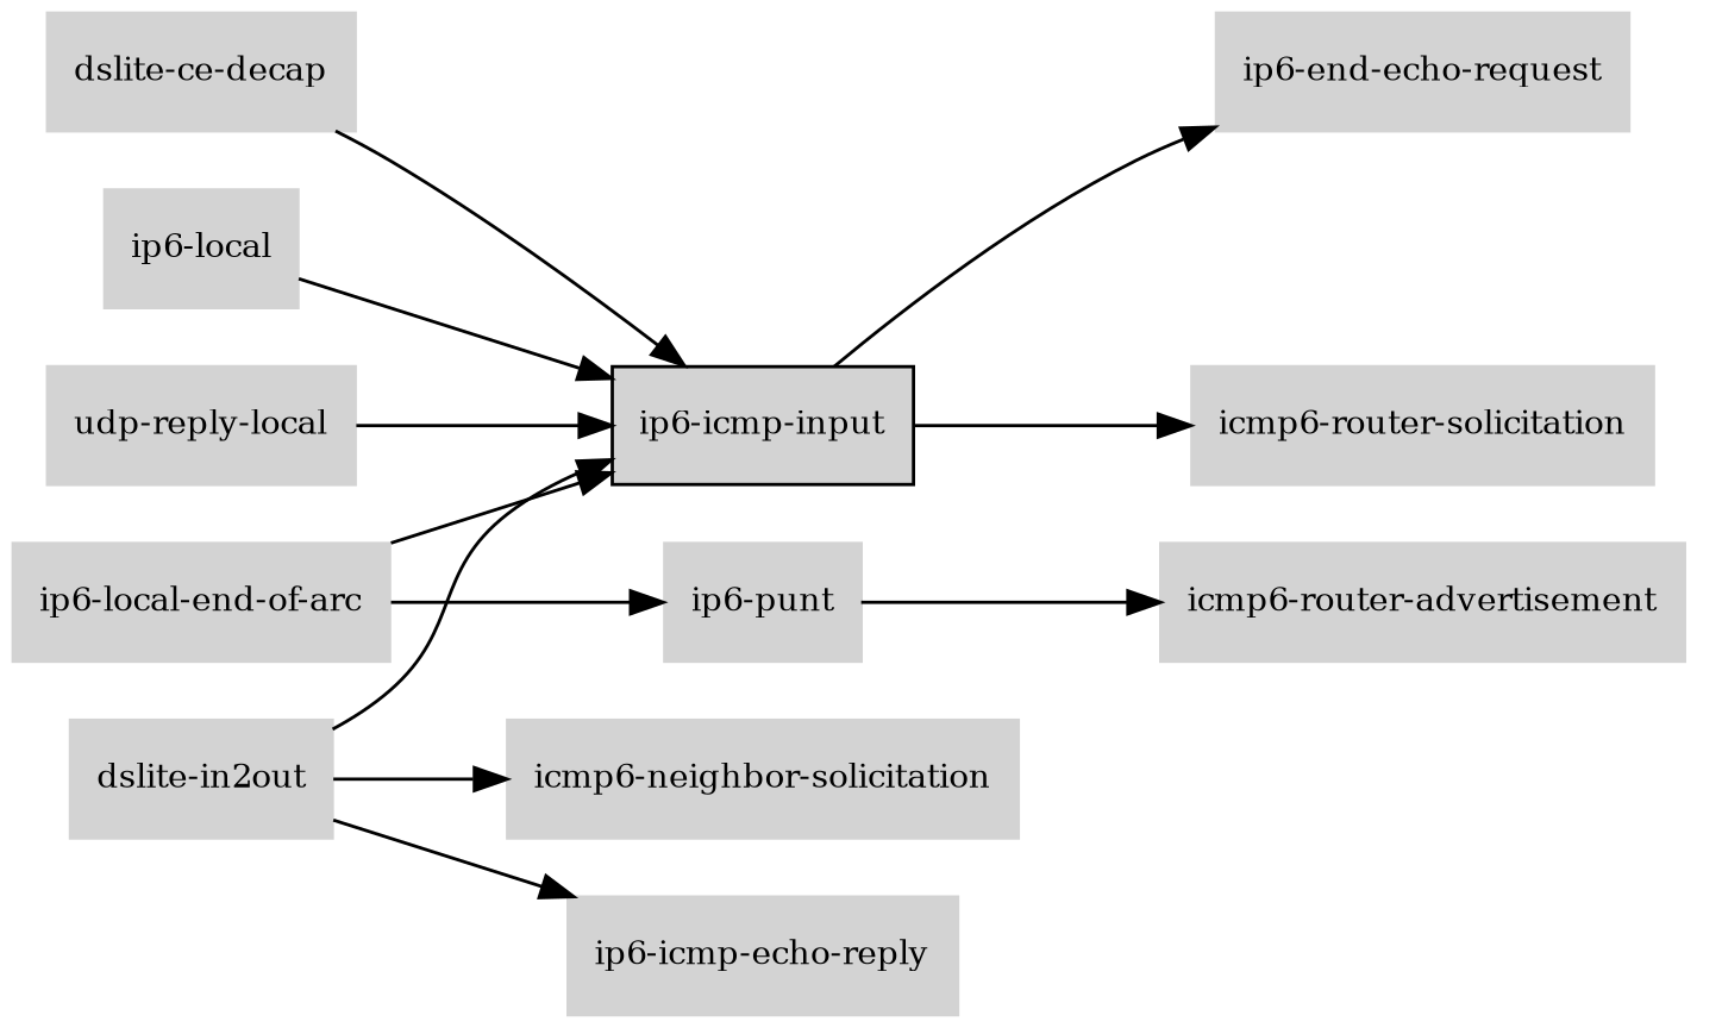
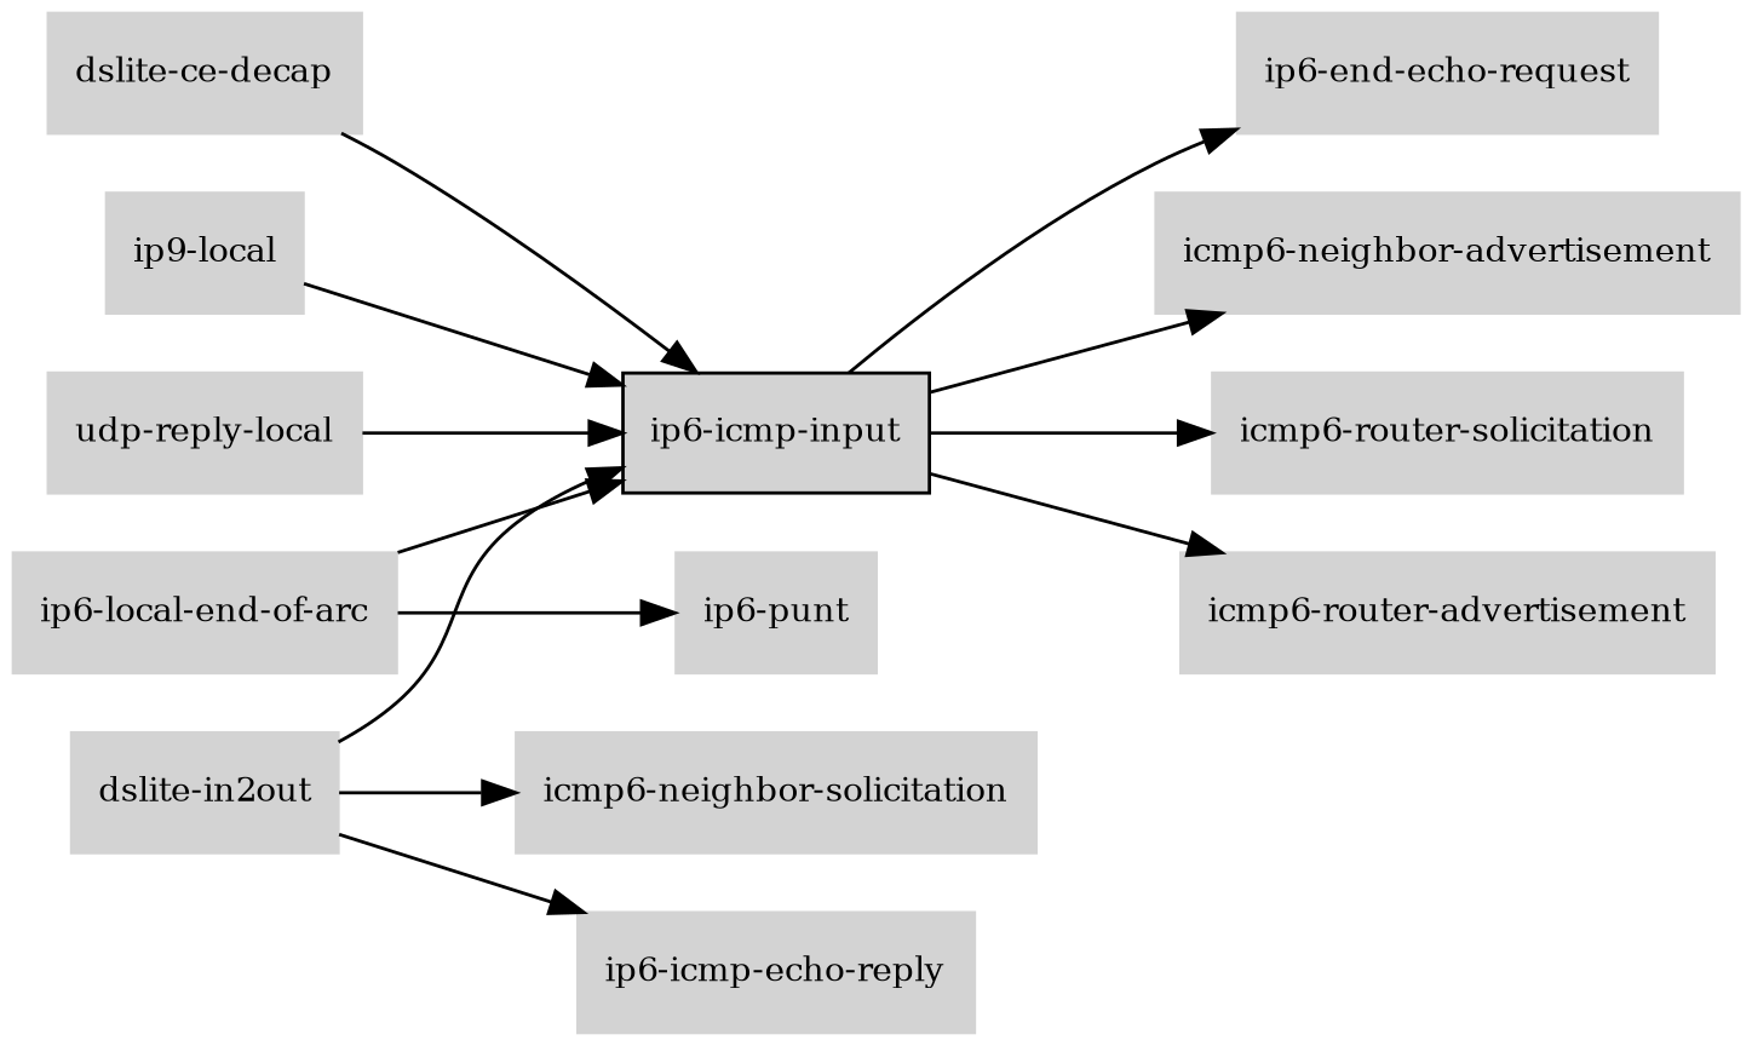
  digraph {
    rankdir=LR
    node [color=lightgray fillcolor=lightgray fontcolor=black fontsize=10 shape=box style=filled]
    edge [fontsize=8]
    "ip6-icmp-input" [color=black]
    n2 [label="ip6-end-echo-request"]
+   "icmp6-neighbor-advertisement"
    "icmp6-router-solicitation"
    "icmp6-router-advertisement"
    "dslite-ce-decap"
    "dslite-in2out"
    "icmp6-neighbor-solicitation"
    "ip6-icmp-echo-reply"
-   "ip6-local"
+   "ip6-local" [label="ip9-local"]
    "ip6-local-end-of-arc"
    "ip6-punt"
    n13 [label="udp-reply-local"]
    "ip6-icmp-input" -> n2
+   "ip6-icmp-input" -> "icmp6-neighbor-advertisement"
    "ip6-icmp-input" -> "icmp6-router-solicitation"
-   "ip6-punt" -> "icmp6-router-advertisement"
+   "ip6-icmp-input" -> "icmp6-router-advertisement"
    "dslite-ce-decap" -> "ip6-icmp-input"
    "dslite-in2out" -> "ip6-icmp-input"
    "dslite-in2out" -> "icmp6-neighbor-solicitation"
    "dslite-in2out" -> "ip6-icmp-echo-reply"
    "ip6-local" -> "ip6-icmp-input"
    "ip6-local-end-of-arc" -> "ip6-icmp-input"
    "ip6-local-end-of-arc" -> "ip6-punt"
    n13 -> "ip6-icmp-input"
  }
